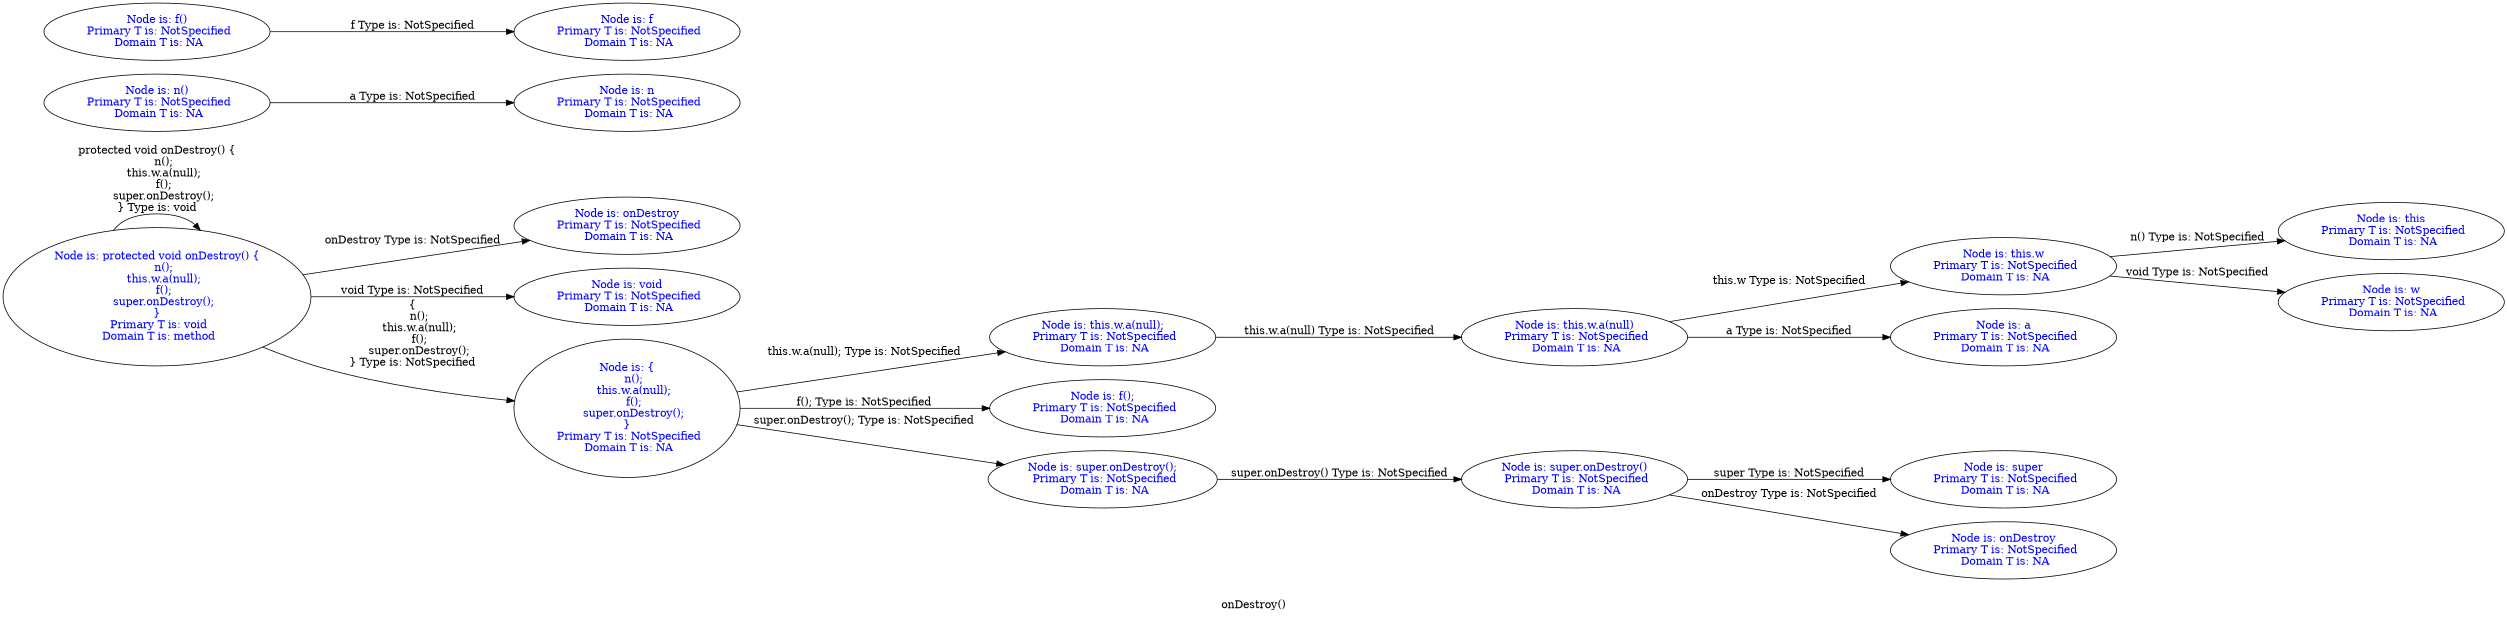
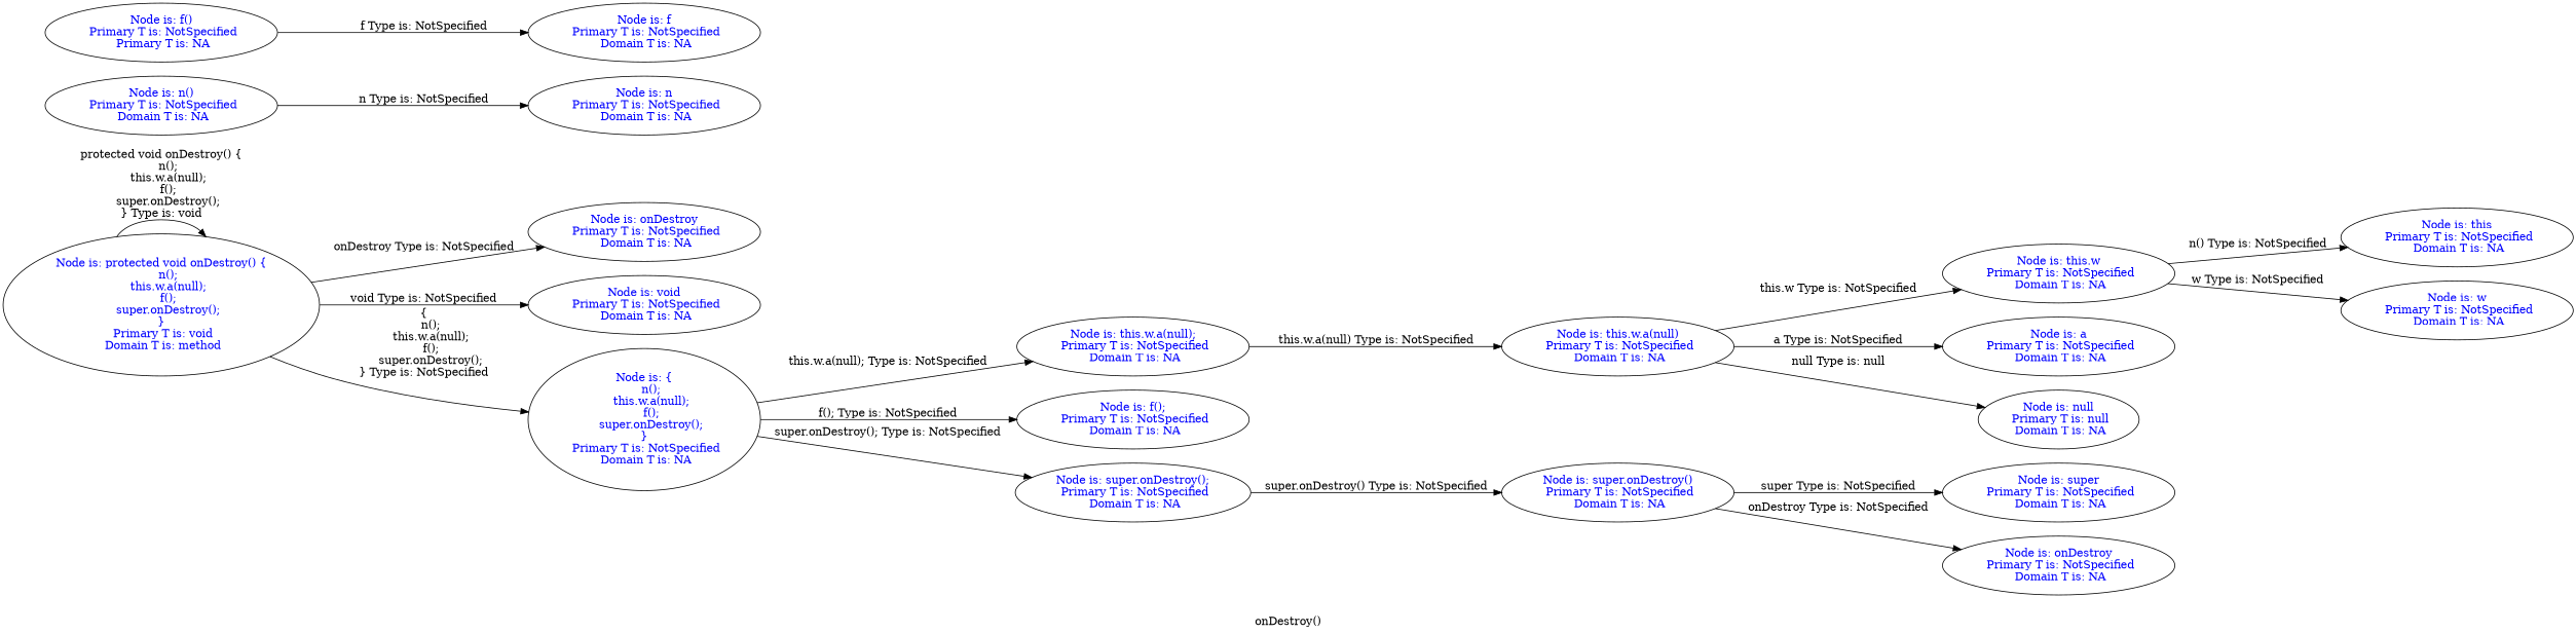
  digraph {
    fontname="DejaVu Serif"
    label="onDestroy()"
    rankdir=LR
    node [fontcolor=blue fontname="DejaVu Serif"]
    edge [fontname="DejaVu Serif"]
    n1 [label="Node is: protected void onDestroy() {\n    n();\n    this.w.a(null);\n    f();\n    super.onDestroy();\n}\n Primary T is: void\n Domain T is: method"]
    n2 [label="Node is: onDestroy\n Primary T is: NotSpecified\n Domain T is: NA"]
    n3 [label="Node is: void\n Primary T is: NotSpecified\n Domain T is: NA"]
    n4 [label="Node is: {\n    n();\n    this.w.a(null);\n    f();\n    super.onDestroy();\n}\n Primary T is: NotSpecified\n Domain T is: NA"]
    n5 [label="Node is: this.w.a(null);\n Primary T is: NotSpecified\n Domain T is: NA"]
    n6 [label="Node is: f();\n Primary T is: NotSpecified\n Domain T is: NA"]
    n7 [label="Node is: super.onDestroy();\n Primary T is: NotSpecified\n Domain T is: NA"]
    n8 [label="Node is: this.w.a(null)\n Primary T is: NotSpecified\n Domain T is: NA"]
    n9 [label="Node is: super.onDestroy()\n Primary T is: NotSpecified\n Domain T is: NA"]
    n10 [label="Node is: n()\n Primary T is: NotSpecified\n Domain T is: NA"]
    n11 [label="Node is: n\n Primary T is: NotSpecified\n Domain T is: NA"]
    n12 [label="Node is: this.w\n Primary T is: NotSpecified\n Domain T is: NA"]
    n13 [label="Node is: a\n Primary T is: NotSpecified\n Domain T is: NA"]
+   n14 [label="Node is: null\n Primary T is: null\n Domain T is: NA"]
    n15 [label="Node is: this\n Primary T is: NotSpecified\n Domain T is: NA"]
    n16 [label="Node is: w\n Primary T is: NotSpecified\n Domain T is: NA"]
-   n17 [label="Node is: f()\n Primary T is: NotSpecified\n Domain T is: NA"]
+   n17 [label="Node is: f()\n Primary T is: NotSpecified\n Primary T is: NA"]
    n18 [label="Node is: f\n Primary T is: NotSpecified\n Domain T is: NA"]
    n19 [label="Node is: super\n Primary T is: NotSpecified\n Domain T is: NA"]
    n20 [label="Node is: onDestroy\n Primary T is: NotSpecified\n Domain T is: NA"]
    subgraph sub_1 {
    }
    n1 -> n1 [label="protected void onDestroy() {\n    n();\n    this.w.a(null);\n    f();\n    super.onDestroy();\n} Type is: void"]
    n1 -> n2 [label="onDestroy Type is: NotSpecified"]
    n1 -> n3 [label="void Type is: NotSpecified"]
    n1 -> n4 [label="{\n    n();\n    this.w.a(null);\n    f();\n    super.onDestroy();\n} Type is: NotSpecified"]
    n4 -> n5 [label="this.w.a(null); Type is: NotSpecified"]
    n4 -> n6 [label="f(); Type is: NotSpecified"]
    n4 -> n7 [label="super.onDestroy(); Type is: NotSpecified"]
    n5 -> n8 [label="this.w.a(null) Type is: NotSpecified"]
    n7 -> n9 [label="super.onDestroy() Type is: NotSpecified"]
    n8 -> n12 [label="this.w Type is: NotSpecified"]
    n8 -> n13 [label="a Type is: NotSpecified"]
+   n8 -> n14 [label="null Type is: null"]
    n9 -> n19 [label="super Type is: NotSpecified"]
    n9 -> n20 [label="onDestroy Type is: NotSpecified"]
-   n10 -> n11 [label="a Type is: NotSpecified"]
+   n10 -> n11 [label="n Type is: NotSpecified"]
    n12 -> n15 [label="n() Type is: NotSpecified"]
-   n12 -> n16 [label="void Type is: NotSpecified"]
+   n12 -> n16 [label="w Type is: NotSpecified"]
    n17 -> n18 [label="f Type is: NotSpecified"]
  }
